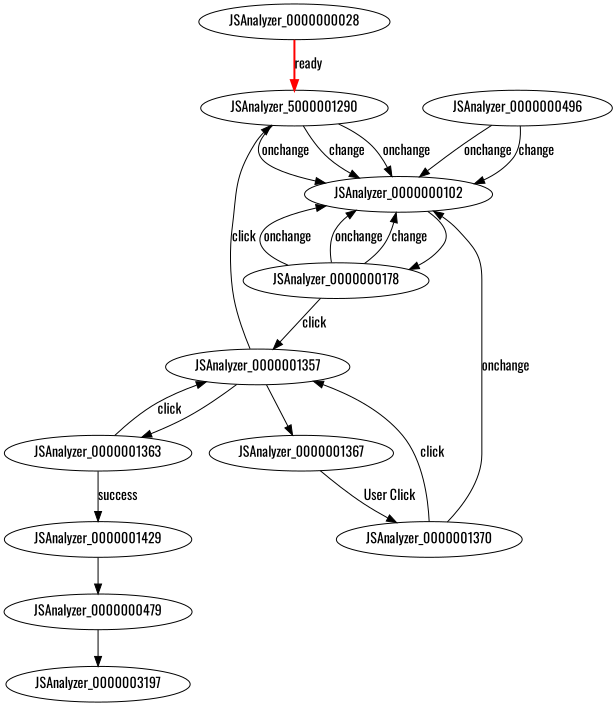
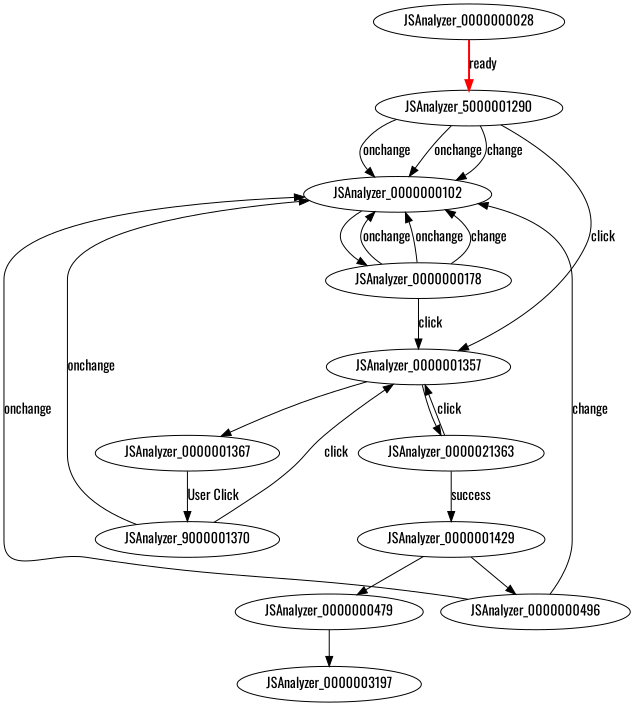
  digraph {
    fontname=Oswald
    node [fontname=Oswald]
    edge [fontname=Oswald]
    n1 [label=JSAnalyzer_5000001290]
    JSAnalyzer_0000000028
    JSAnalyzer_0000000102
    JSAnalyzer_0000001357
    JSAnalyzer_0000000178
-   JSAnalyzer_0000001363
+   JSAnalyzer_0000001363 [label=JSAnalyzer_0000021363]
    JSAnalyzer_0000001367
    JSAnalyzer_0000000479
    JSAnalyzer_0000003197
    JSAnalyzer_0000000496
    JSAnalyzer_0000001429
-   JSAnalyzer_0000001370
+   JSAnalyzer_0000001370 [label=JSAnalyzer_9000001370]
    n1 -> JSAnalyzer_0000000102 [label=onchange]
    n1 -> JSAnalyzer_0000000102 [label=onchange]
    n1 -> JSAnalyzer_0000000102 [label=change]
-   JSAnalyzer_0000001357 -> n1 [label=click]
+   n1 -> JSAnalyzer_0000001357 [label=click]
    JSAnalyzer_0000000028 -> n1 [color=red label=ready style=bold]
    JSAnalyzer_0000000102 -> JSAnalyzer_0000000178
    JSAnalyzer_0000001357 -> JSAnalyzer_0000001363
    JSAnalyzer_0000001357 -> JSAnalyzer_0000001367
    JSAnalyzer_0000000178 -> JSAnalyzer_0000000102 [label=onchange]
    JSAnalyzer_0000000178 -> JSAnalyzer_0000000102 [label=onchange]
    JSAnalyzer_0000000178 -> JSAnalyzer_0000000102 [label=change]
    JSAnalyzer_0000000178 -> JSAnalyzer_0000001357 [label=click]
    JSAnalyzer_0000001363 -> JSAnalyzer_0000001357 [label=click]
    JSAnalyzer_0000001363 -> JSAnalyzer_0000001429 [label=success]
    JSAnalyzer_0000001367 -> JSAnalyzer_0000001370 [label="User Click"]
    JSAnalyzer_0000000479 -> JSAnalyzer_0000003197
    JSAnalyzer_0000000496 -> JSAnalyzer_0000000102 [label=onchange]
    JSAnalyzer_0000000496 -> JSAnalyzer_0000000102 [label=change]
    JSAnalyzer_0000001429 -> JSAnalyzer_0000000479
+   JSAnalyzer_0000001429 -> JSAnalyzer_0000000496
    JSAnalyzer_0000001370 -> JSAnalyzer_0000000102 [label=onchange]
    JSAnalyzer_0000001370 -> JSAnalyzer_0000001357 [label=click]
  }
